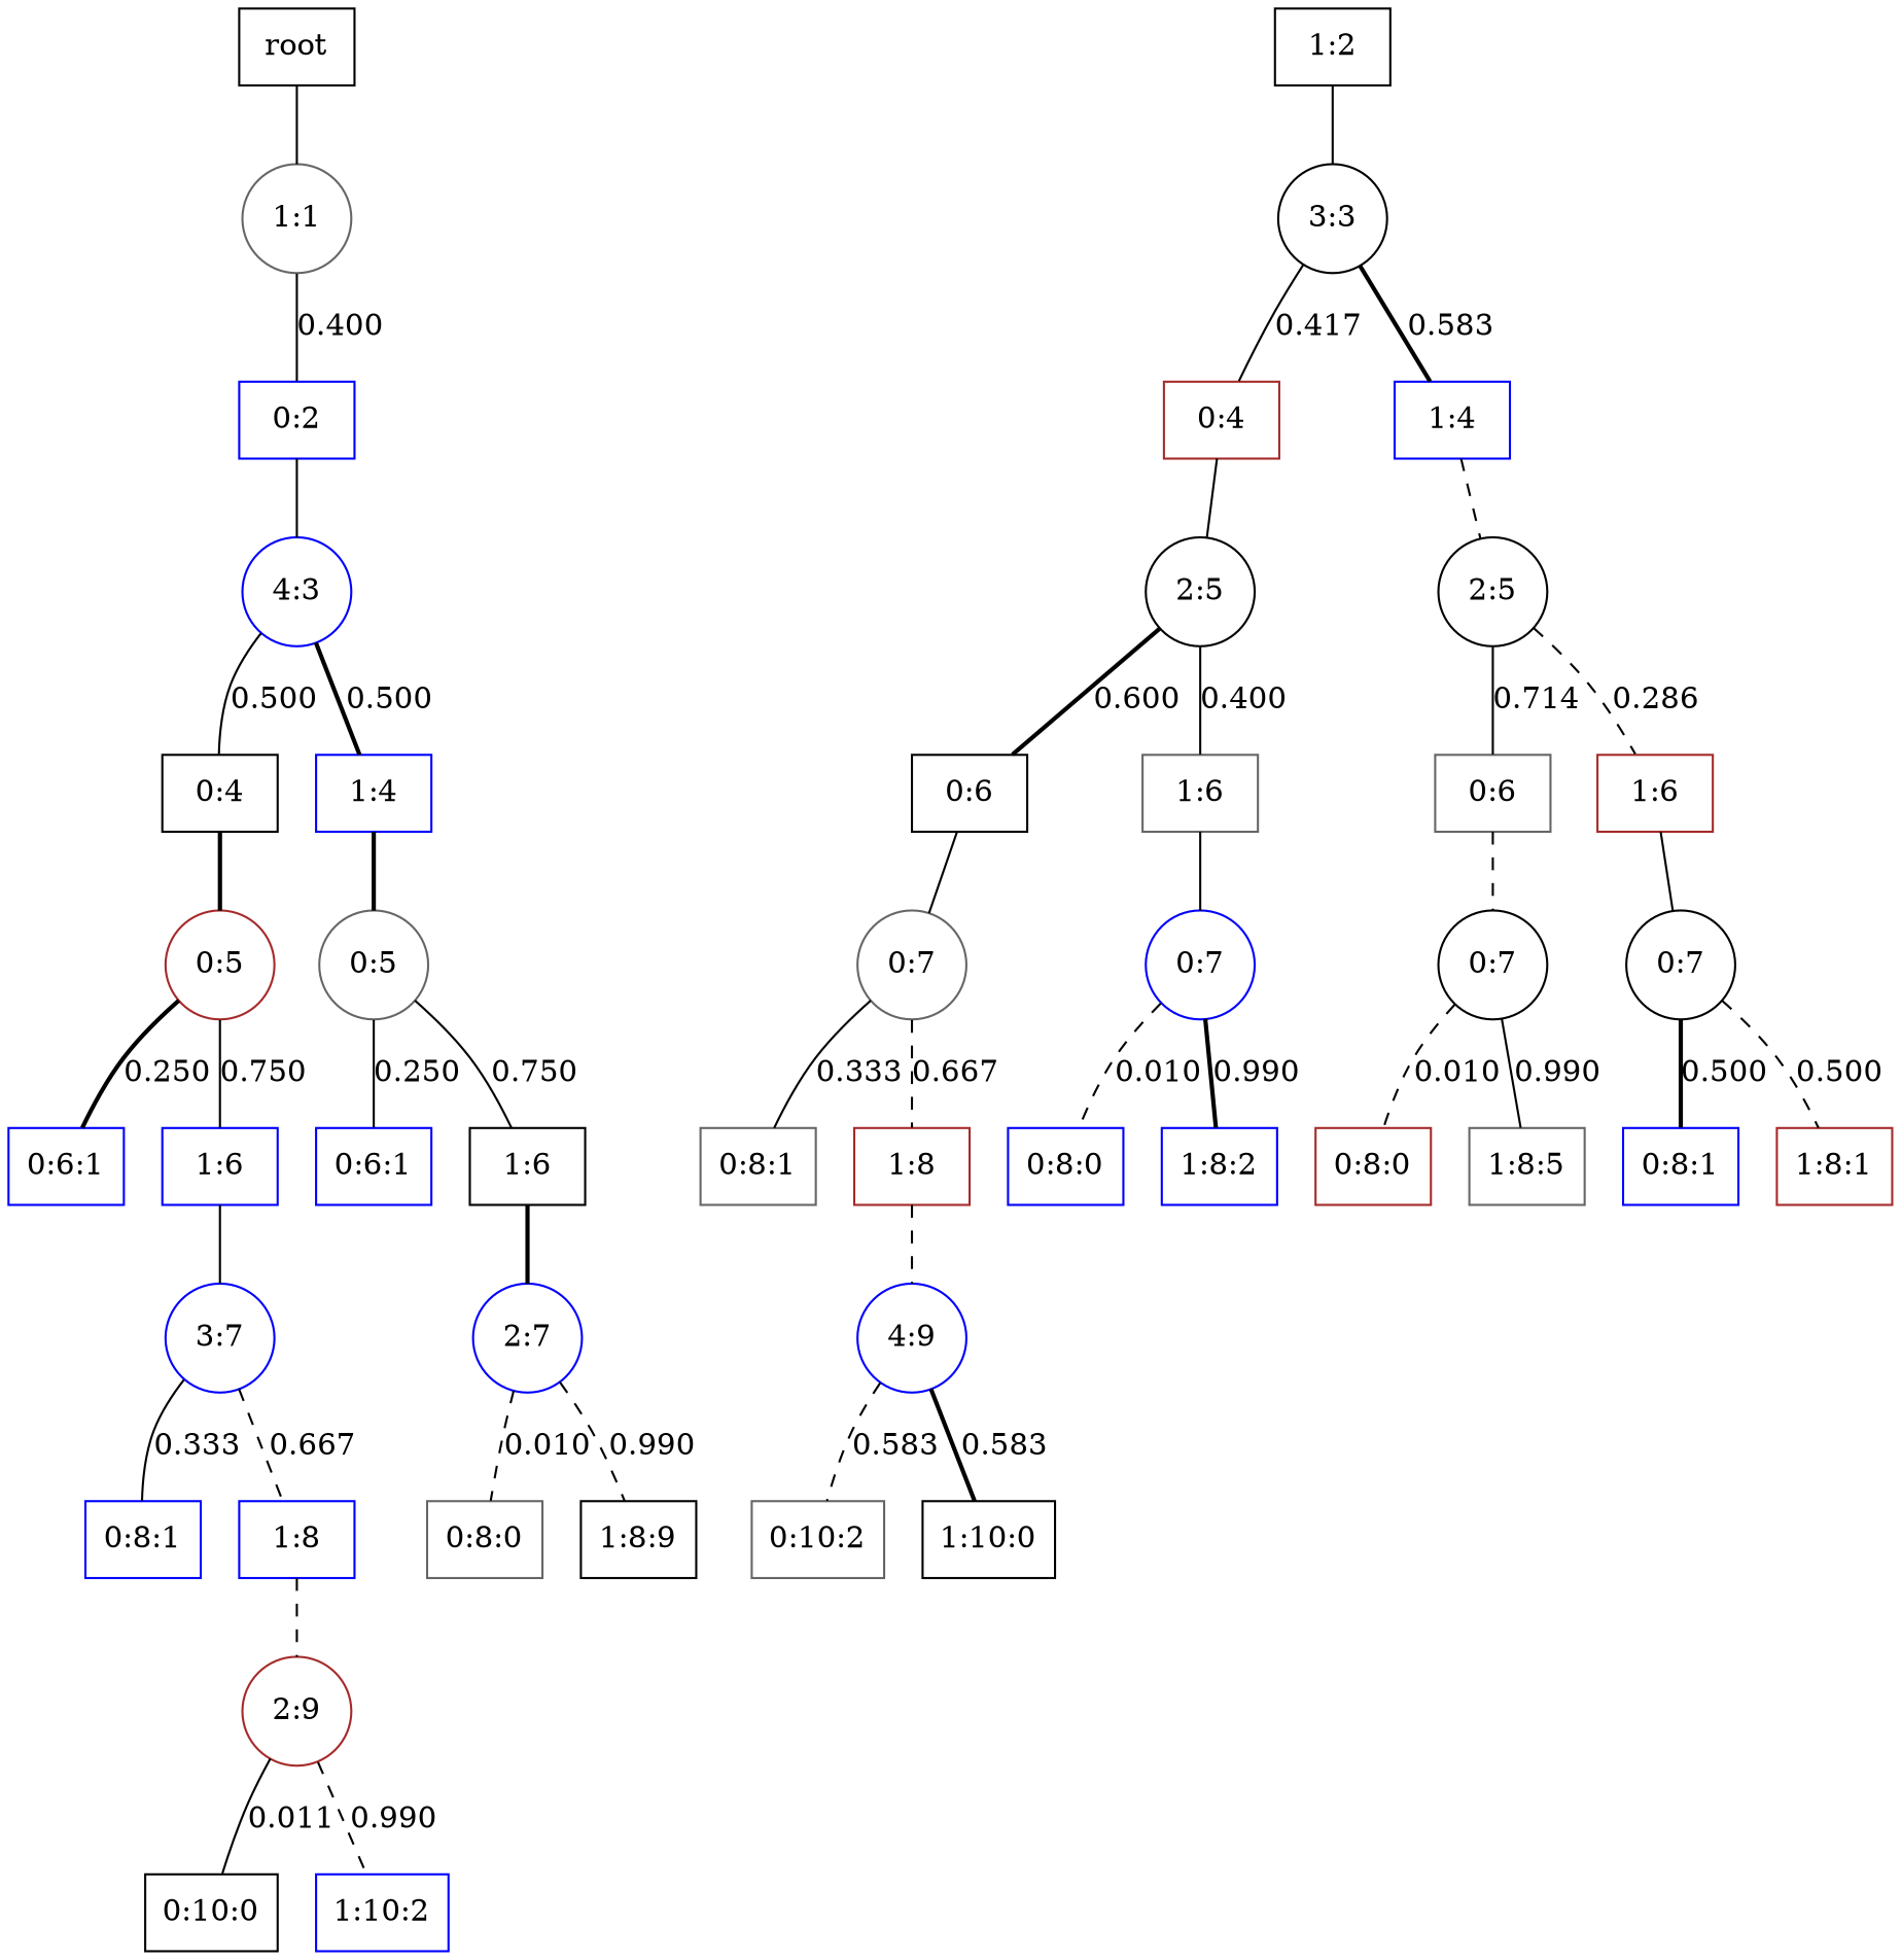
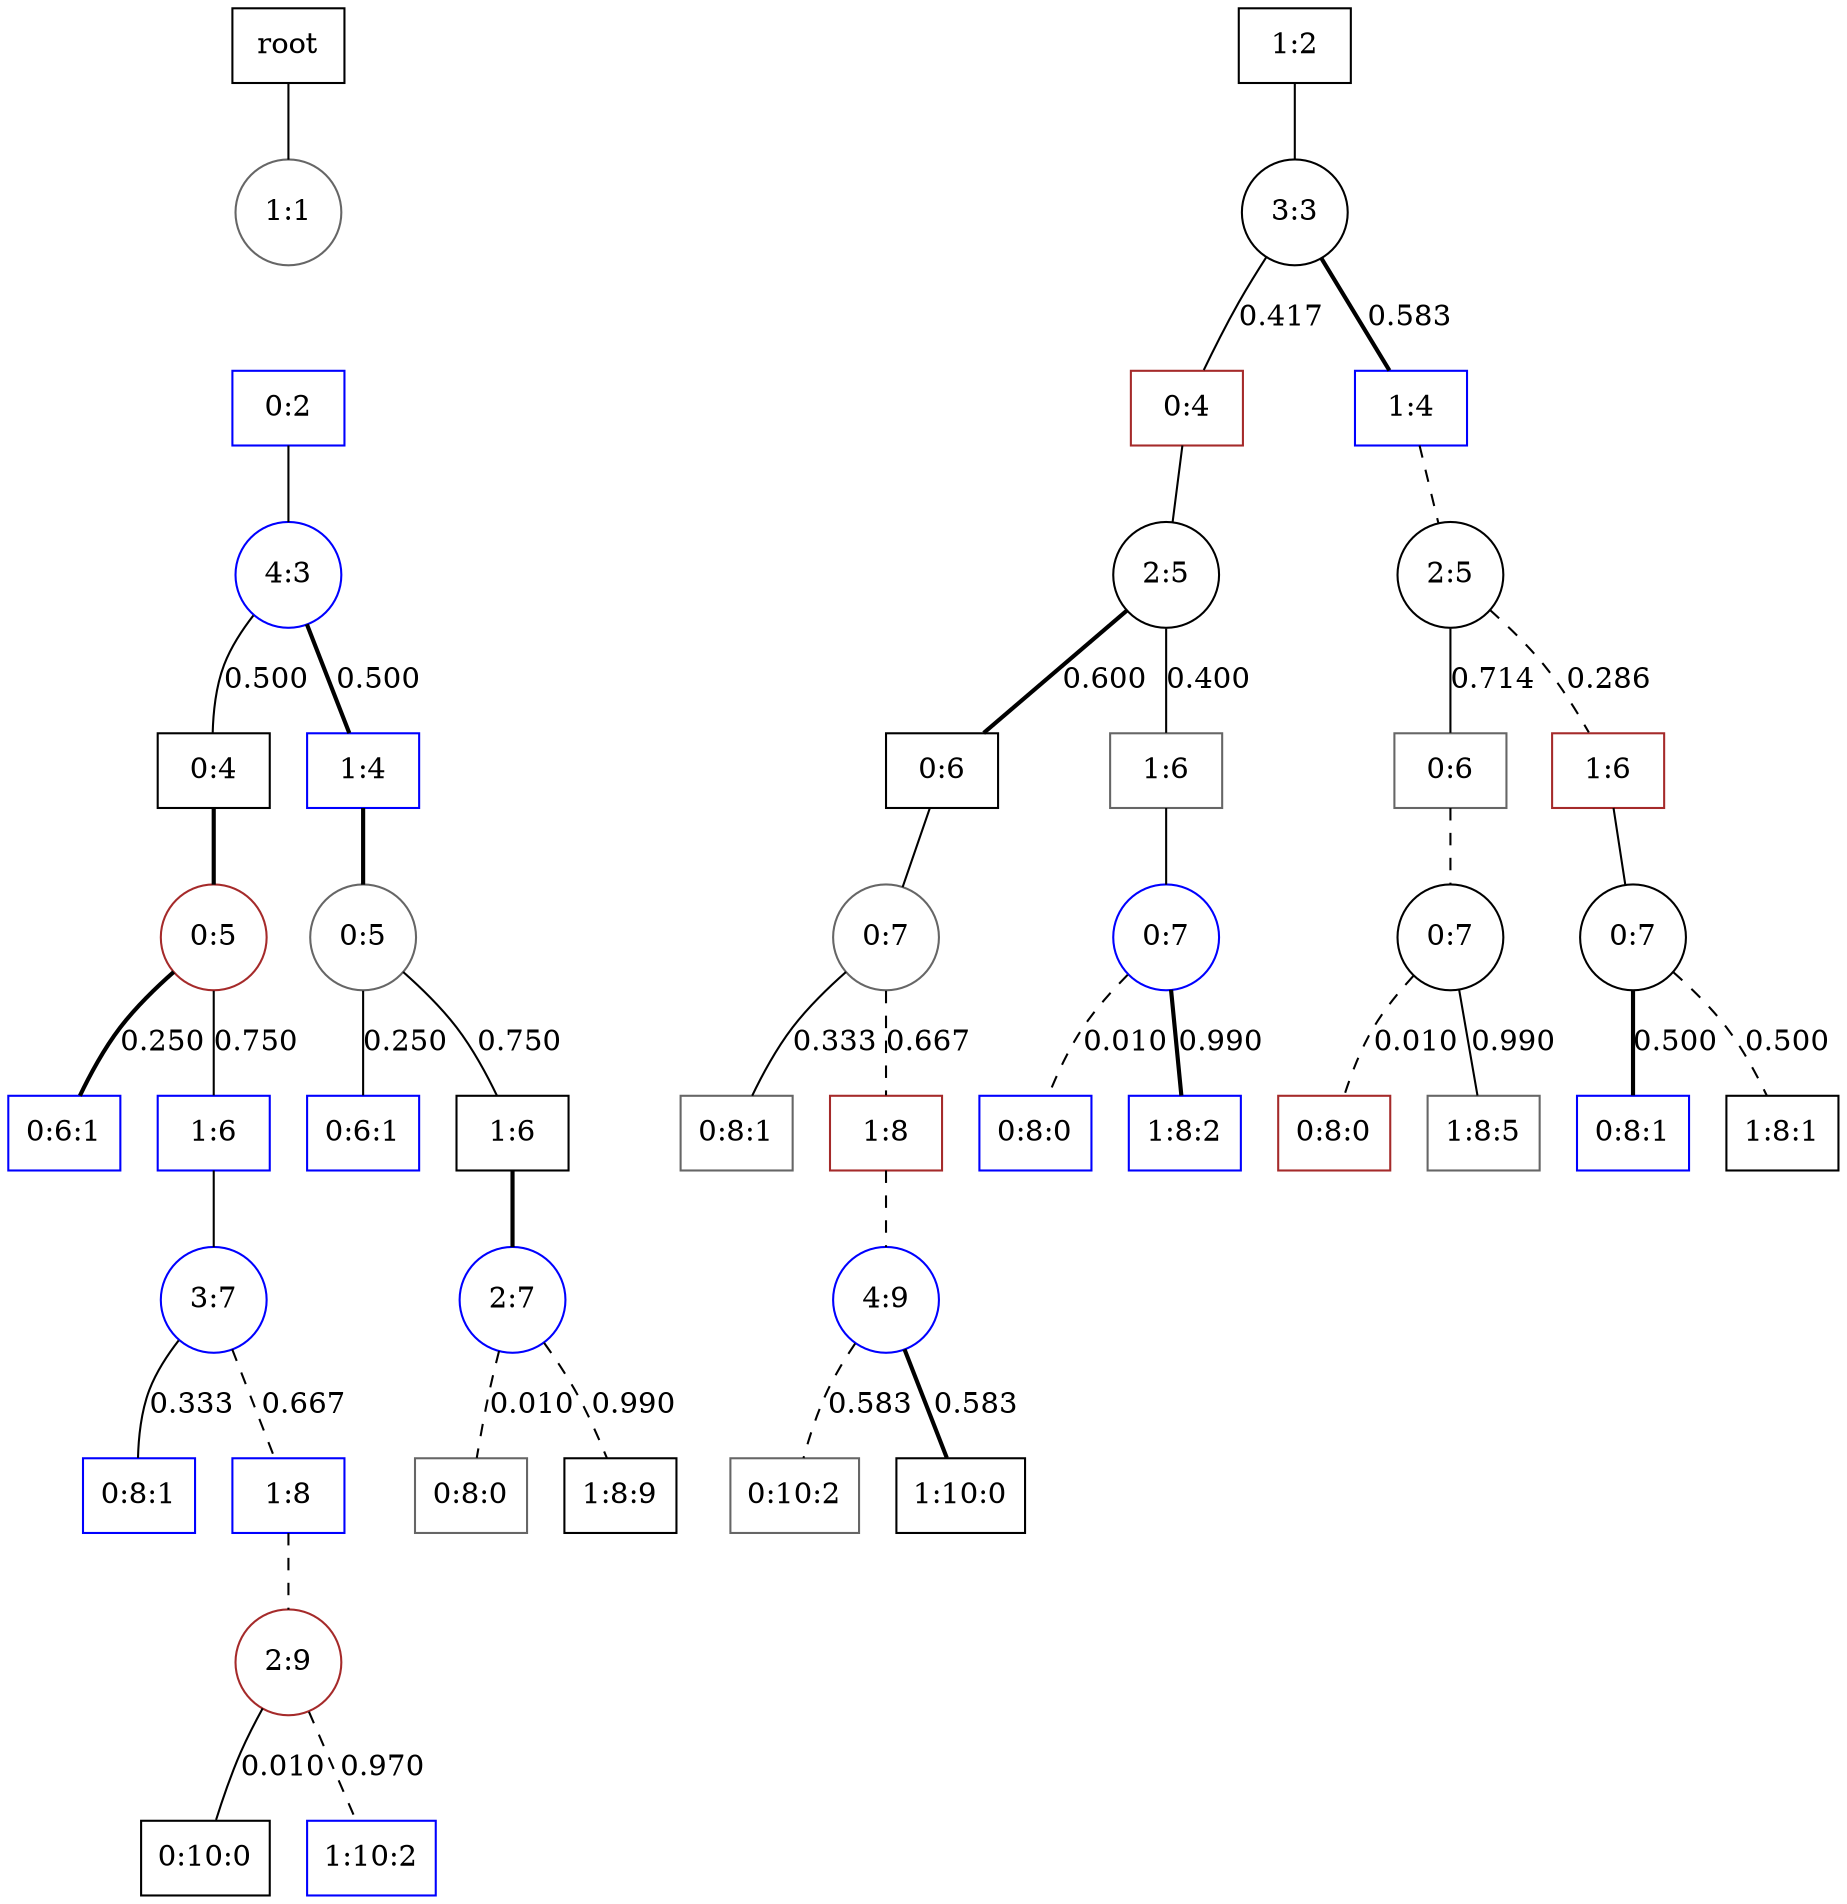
  graph {
    splines=true
    node [color=blue shape=box]
    edge [style=solid labelangle=110]
    n1 [color=black label=root]
    n2 [color=gray40 label="1:1" shape=circle]
    n3 [label="0:2"]
    n4 [label="4:3" shape=circle]
    n5 [color=black label="1:2"]
    n6 [color=black label="3:3" shape=circle]
    n7 [color=black label="0:4"]
    n8 [label="1:4"]
    n9 [color=brown label="0:5" shape=circle]
    n10 [color=gray40 label="0:5" shape=circle]
    n11 [label="0:6:1"]
    n12 [label="1:6"]
    n13 [label="3:7" shape=circle]
    n14 [label="0:8:1"]
    n15 [label="1:8"]
    n16 [color=brown label="2:9" shape=circle]
    n17 [color=black label="0:10:0"]
    n18 [label="1:10:2"]
    n19 [label="0:6:1"]
    n20 [color=black label="1:6"]
    n21 [label="2:7" shape=circle]
    n22 [color=gray40 label="0:8:0"]
    n23 [color=black label="1:8:9"]
    n24 [color=brown label="0:4"]
    n25 [label="1:4"]
    n26 [color=black label="2:5" shape=circle]
    n27 [color=black label="2:5" shape=circle]
    n28 [color=black label="0:6"]
    n29 [color=gray40 label="1:6"]
    n30 [color=gray40 label="0:7" shape=circle]
    n31 [label="0:7" shape=circle]
    n32 [color=gray40 label="0:8:1"]
    n33 [color=brown label="1:8"]
    n34 [label="4:9" shape=circle]
    n35 [color=gray40 label="0:10:2"]
    n36 [color=black label="1:10:0"]
    n37 [label="0:8:0"]
    n38 [label="1:8:2"]
    n39 [color=gray40 label="0:6"]
    n40 [color=brown label="1:6"]
    n41 [color=black label="0:7" shape=circle]
    n42 [color=black label="0:7" shape=circle]
    n43 [color=brown label="0:8:0"]
    n44 [color=gray40 label="1:8:5"]
    n45 [label="0:8:1"]
-   n46 [color=brown label="1:8:1"]
+   n46 [color=black label="1:8:1"]
    n1 -- n2 [labelangle=""]
-   n2 -- n3 [label=0.400]
    n3 -- n4 [labelangle=""]
    n4 -- n7 [label=0.500]
    n4 -- n8 [label=0.500 style=bold]
    n5 -- n6 [labelangle=""]
    n6 -- n24 [label=0.417]
    n6 -- n25 [label=0.583 style=bold]
    n7 -- n9 [style=bold labelangle=""]
    n8 -- n10 [style=bold labelangle=""]
    n9 -- n11 [label=0.250 style=bold]
    n9 -- n12 [label=0.750]
    n10 -- n19 [label=0.250]
    n10 -- n20 [label=0.750]
    n12 -- n13 [labelangle=""]
    n13 -- n14 [label=0.333]
    n13 -- n15 [label=0.667 style=dashed]
    n15 -- n16 [style=dashed labelangle=""]
-   n16 -- n17 [label=0.011]
-   n16 -- n18 [label=0.990 style=dashed]
+   n16 -- n17 [label=0.010]
+   n16 -- n18 [label=0.970 style=dashed]
    n20 -- n21 [style=bold labelangle=""]
    n21 -- n22 [label=0.010 style=dashed]
    n21 -- n23 [label=0.990 style=dashed]
    n24 -- n26 [labelangle=""]
    n25 -- n27 [style=dashed labelangle=""]
    n26 -- n28 [label=0.600 style=bold]
    n26 -- n29 [label=0.400]
    n27 -- n39 [label=0.714]
    n27 -- n40 [label=0.286 style=dashed]
    n28 -- n30 [labelangle=""]
    n29 -- n31 [labelangle=""]
    n30 -- n32 [label=0.333]
    n30 -- n33 [label=0.667 style=dashed]
    n31 -- n37 [label=0.010 style=dashed]
    n31 -- n38 [label=0.990 style=bold]
    n33 -- n34 [style=dashed labelangle=""]
    n34 -- n35 [label=0.583 style=dashed]
    n34 -- n36 [label=0.583 style=bold]
    n39 -- n41 [style=dashed labelangle=""]
    n40 -- n42 [labelangle=""]
    n41 -- n43 [label=0.010 style=dashed]
    n41 -- n44 [label=0.990]
    n42 -- n45 [label=0.500 style=bold]
    n42 -- n46 [label=0.500 style=dashed]
  }
